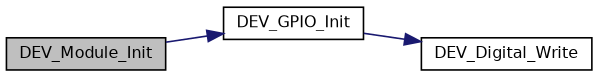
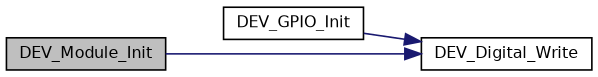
  digraph {
    rankdir=LR
    node [color=black fontname=Helvetica fontsize=10 shape=record]
    edge [color=midnightblue fontname=Helvetica fontsize=10 labelfontname=Helvetica labelfontsize=10 style=solid]
    n1 [fillcolor=grey75 fontcolor=black height=0.2 label=DEV_Module_Init style=filled width=0.4]
    n2 [height=0.2 label=DEV_GPIO_Init width=0.4]
    n3 [height=0.2 label=DEV_Digital_Write width=0.4]
-   n1 -> n2
+   n1 -> n3
    n2 -> n3
  }
